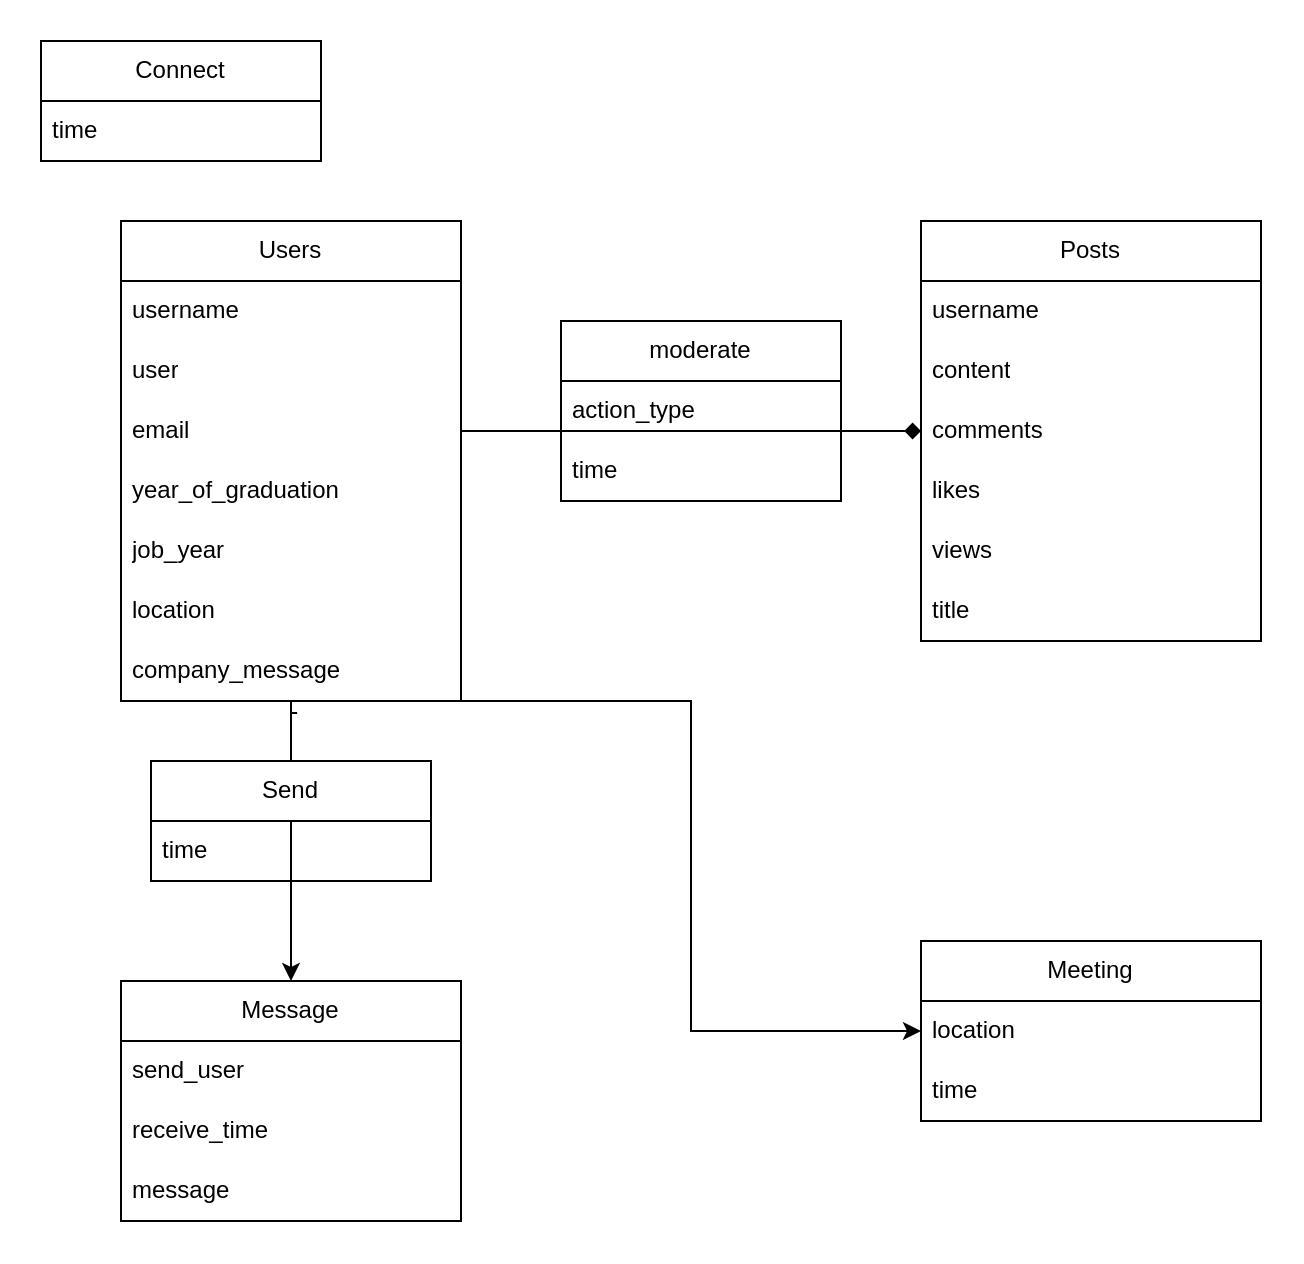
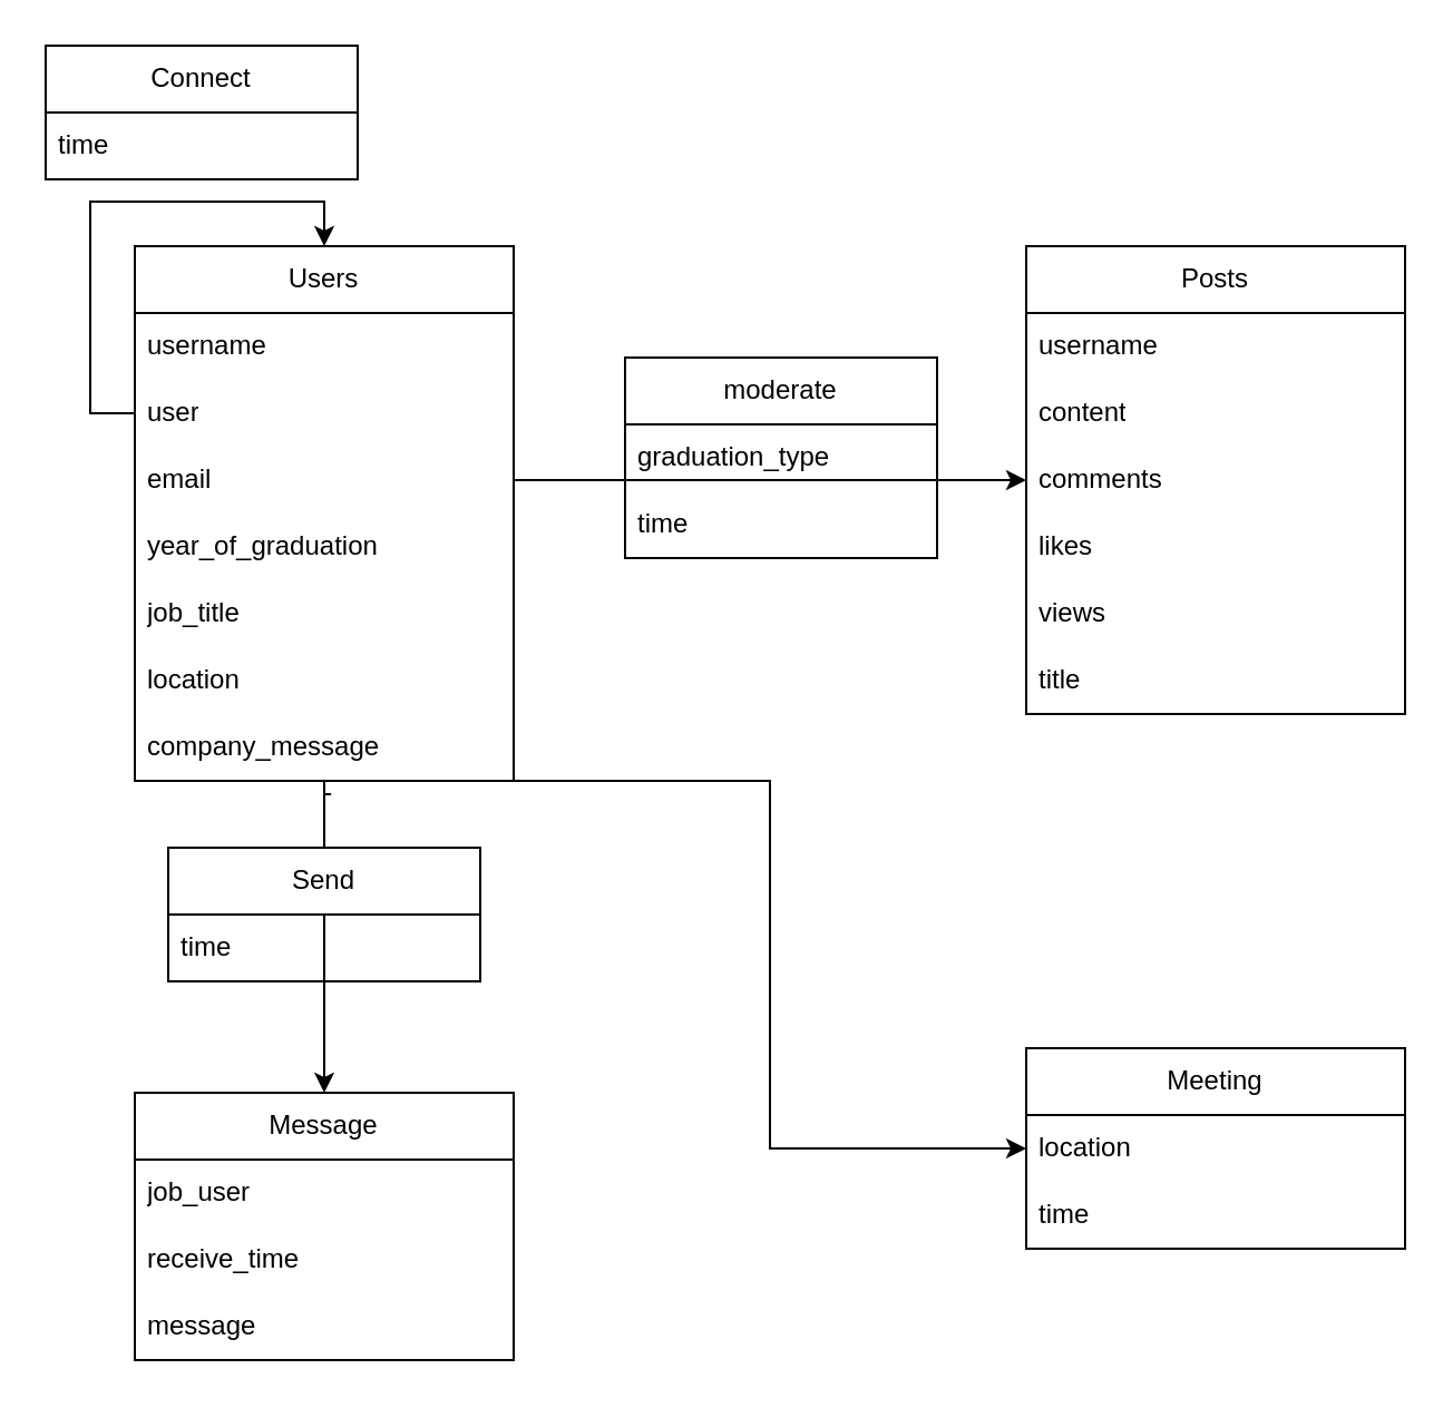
  <mxCell id="0" />
  <mxCell id="1" parent="0" />
  <mxCell id="2" style="edgeStyle=orthogonalEdgeStyle;rounded=0;orthogonalLoop=1;jettySize=auto;html=1;entryX=0.5;entryY=0;entryDx=0;entryDy=0;" edge="1" parent="1" source="3" target="12"><mxGeometry relative="1" as="geometry" /></mxCell>
  <mxCell id="3" value="Users" style="swimlane;fontStyle=0;childLayout=stackLayout;horizontal=1;startSize=30;horizontalStack=0;resizeParent=1;resizeParentMax=0;resizeLast=0;collapsible=1;marginBottom=0;whiteSpace=wrap;html=1;" vertex="1" parent="1"><mxGeometry x="60" y="110" width="170" height="240" as="geometry"><mxRectangle x="180" y="170" width="70" height="30" as="alternateBounds" /></mxGeometry></mxCell>
  <mxCell id="4" value="username" style="text;strokeColor=none;fillColor=none;align=left;verticalAlign=middle;spacingLeft=4;spacingRight=4;overflow=hidden;points=[[0,0.5],[1,0.5]];portConstraint=eastwest;rotatable=0;whiteSpace=wrap;html=1;" vertex="1" parent="3"><mxGeometry y="30" width="170" height="30" as="geometry" /></mxCell>
+ <mxCell id="5" style="edgeStyle=orthogonalEdgeStyle;rounded=0;orthogonalLoop=1;jettySize=auto;html=1;" edge="1" parent="3" source="6" target="3"><mxGeometry relative="1" as="geometry"><Array as="points"><mxPoint x="-20" y="75" /><mxPoint x="-20" y="-20" /><mxPoint x="85" y="-20" /></Array></mxGeometry></mxCell>
  <mxCell id="6" value="user" style="text;strokeColor=none;fillColor=none;align=left;verticalAlign=middle;spacingLeft=4;spacingRight=4;overflow=hidden;points=[[0,0.5],[1,0.5]];portConstraint=eastwest;rotatable=0;whiteSpace=wrap;html=1;" vertex="1" parent="3"><mxGeometry y="60" width="170" height="30" as="geometry" /></mxCell>
  <mxCell id="7" value="email" style="text;strokeColor=none;fillColor=none;align=left;verticalAlign=middle;spacingLeft=4;spacingRight=4;overflow=hidden;points=[[0,0.5],[1,0.5]];portConstraint=eastwest;rotatable=0;whiteSpace=wrap;html=1;" vertex="1" parent="3"><mxGeometry y="90" width="170" height="30" as="geometry" /></mxCell>
  <mxCell id="8" value="year_of_graduation" style="text;strokeColor=none;fillColor=none;align=left;verticalAlign=middle;spacingLeft=4;spacingRight=4;overflow=hidden;points=[[0,0.5],[1,0.5]];portConstraint=eastwest;rotatable=0;whiteSpace=wrap;html=1;" vertex="1" parent="3"><mxGeometry y="120" width="170" height="30" as="geometry" /></mxCell>
- <mxCell id="9" value="job_year" style="text;strokeColor=none;fillColor=none;align=left;verticalAlign=middle;spacingLeft=4;spacingRight=4;overflow=hidden;points=[[0,0.5],[1,0.5]];portConstraint=eastwest;rotatable=0;whiteSpace=wrap;html=1;" vertex="1" parent="3"><mxGeometry y="150" width="170" height="30" as="geometry" /></mxCell>
+ <mxCell id="9" value="job_title" style="text;strokeColor=none;fillColor=none;align=left;verticalAlign=middle;spacingLeft=4;spacingRight=4;overflow=hidden;points=[[0,0.5],[1,0.5]];portConstraint=eastwest;rotatable=0;whiteSpace=wrap;html=1;" vertex="1" parent="3"><mxGeometry y="150" width="170" height="30" as="geometry" /></mxCell>
  <mxCell id="10" value="location" style="text;strokeColor=none;fillColor=none;align=left;verticalAlign=middle;spacingLeft=4;spacingRight=4;overflow=hidden;points=[[0,0.5],[1,0.5]];portConstraint=eastwest;rotatable=0;whiteSpace=wrap;html=1;" vertex="1" parent="3"><mxGeometry y="180" width="170" height="30" as="geometry" /></mxCell>
  <mxCell id="11" value="company_message" style="text;strokeColor=none;fillColor=none;align=left;verticalAlign=middle;spacingLeft=4;spacingRight=4;overflow=hidden;points=[[0,0.5],[1,0.5]];portConstraint=eastwest;rotatable=0;whiteSpace=wrap;html=1;" vertex="1" parent="3"><mxGeometry y="210" width="170" height="30" as="geometry" /></mxCell>
  <mxCell id="12" value="Message" style="swimlane;fontStyle=0;childLayout=stackLayout;horizontal=1;startSize=30;horizontalStack=0;resizeParent=1;resizeParentMax=0;resizeLast=0;collapsible=1;marginBottom=0;whiteSpace=wrap;html=1;" vertex="1" parent="1"><mxGeometry x="60" y="490" width="170" height="120" as="geometry"><mxRectangle x="180" y="170" width="70" height="30" as="alternateBounds" /></mxGeometry></mxCell>
- <mxCell id="13" value="send_user" style="text;strokeColor=none;fillColor=none;align=left;verticalAlign=middle;spacingLeft=4;spacingRight=4;overflow=hidden;points=[[0,0.5],[1,0.5]];portConstraint=eastwest;rotatable=0;whiteSpace=wrap;html=1;" vertex="1" parent="12"><mxGeometry y="30" width="170" height="30" as="geometry" /></mxCell>
+ <mxCell id="13" value="job_user" style="text;strokeColor=none;fillColor=none;align=left;verticalAlign=middle;spacingLeft=4;spacingRight=4;overflow=hidden;points=[[0,0.5],[1,0.5]];portConstraint=eastwest;rotatable=0;whiteSpace=wrap;html=1;" vertex="1" parent="12"><mxGeometry y="30" width="170" height="30" as="geometry" /></mxCell>
  <mxCell id="14" value="receive_time" style="text;strokeColor=none;fillColor=none;align=left;verticalAlign=middle;spacingLeft=4;spacingRight=4;overflow=hidden;points=[[0,0.5],[1,0.5]];portConstraint=eastwest;rotatable=0;whiteSpace=wrap;html=1;" vertex="1" parent="12"><mxGeometry y="60" width="170" height="30" as="geometry" /></mxCell>
  <mxCell id="15" value="message" style="text;strokeColor=none;fillColor=none;align=left;verticalAlign=middle;spacingLeft=4;spacingRight=4;overflow=hidden;points=[[0,0.5],[1,0.5]];portConstraint=eastwest;rotatable=0;whiteSpace=wrap;html=1;" vertex="1" parent="12"><mxGeometry y="90" width="170" height="30" as="geometry" /></mxCell>
  <mxCell id="16" value="Posts" style="swimlane;fontStyle=0;childLayout=stackLayout;horizontal=1;startSize=30;horizontalStack=0;resizeParent=1;resizeParentMax=0;resizeLast=0;collapsible=1;marginBottom=0;whiteSpace=wrap;html=1;" vertex="1" parent="1"><mxGeometry x="460" y="110" width="170" height="210" as="geometry"><mxRectangle x="180" y="170" width="70" height="30" as="alternateBounds" /></mxGeometry></mxCell>
  <mxCell id="17" value="username" style="text;strokeColor=none;fillColor=none;align=left;verticalAlign=middle;spacingLeft=4;spacingRight=4;overflow=hidden;points=[[0,0.5],[1,0.5]];portConstraint=eastwest;rotatable=0;whiteSpace=wrap;html=1;" vertex="1" parent="16"><mxGeometry y="30" width="170" height="30" as="geometry" /></mxCell>
  <mxCell id="18" value="content" style="text;strokeColor=none;fillColor=none;align=left;verticalAlign=middle;spacingLeft=4;spacingRight=4;overflow=hidden;points=[[0,0.5],[1,0.5]];portConstraint=eastwest;rotatable=0;whiteSpace=wrap;html=1;" vertex="1" parent="16"><mxGeometry y="60" width="170" height="30" as="geometry" /></mxCell>
  <mxCell id="19" value="comments" style="text;strokeColor=none;fillColor=none;align=left;verticalAlign=middle;spacingLeft=4;spacingRight=4;overflow=hidden;points=[[0,0.5],[1,0.5]];portConstraint=eastwest;rotatable=0;whiteSpace=wrap;html=1;" vertex="1" parent="16"><mxGeometry y="90" width="170" height="30" as="geometry" /></mxCell>
  <mxCell id="20" value="likes" style="text;strokeColor=none;fillColor=none;align=left;verticalAlign=middle;spacingLeft=4;spacingRight=4;overflow=hidden;points=[[0,0.5],[1,0.5]];portConstraint=eastwest;rotatable=0;whiteSpace=wrap;html=1;" vertex="1" parent="16"><mxGeometry y="120" width="170" height="30" as="geometry" /></mxCell>
  <mxCell id="21" value="views" style="text;strokeColor=none;fillColor=none;align=left;verticalAlign=middle;spacingLeft=4;spacingRight=4;overflow=hidden;points=[[0,0.5],[1,0.5]];portConstraint=eastwest;rotatable=0;whiteSpace=wrap;html=1;" vertex="1" parent="16"><mxGeometry y="150" width="170" height="30" as="geometry" /></mxCell>
  <mxCell id="22" value="title" style="text;strokeColor=none;fillColor=none;align=left;verticalAlign=middle;spacingLeft=4;spacingRight=4;overflow=hidden;points=[[0,0.5],[1,0.5]];portConstraint=eastwest;rotatable=0;whiteSpace=wrap;html=1;" vertex="1" parent="16"><mxGeometry y="180" width="170" height="30" as="geometry" /></mxCell>
  <mxCell id="23" value="Meeting" style="swimlane;fontStyle=0;childLayout=stackLayout;horizontal=1;startSize=30;horizontalStack=0;resizeParent=1;resizeParentMax=0;resizeLast=0;collapsible=1;marginBottom=0;whiteSpace=wrap;html=1;" vertex="1" parent="1"><mxGeometry x="460" y="470" width="170" height="90" as="geometry"><mxRectangle x="180" y="170" width="70" height="30" as="alternateBounds" /></mxGeometry></mxCell>
  <mxCell id="24" value="location" style="text;strokeColor=none;fillColor=none;align=left;verticalAlign=middle;spacingLeft=4;spacingRight=4;overflow=hidden;points=[[0,0.5],[1,0.5]];portConstraint=eastwest;rotatable=0;whiteSpace=wrap;html=1;" vertex="1" parent="23"><mxGeometry y="30" width="170" height="30" as="geometry" /></mxCell>
  <mxCell id="25" value="time" style="text;strokeColor=none;fillColor=none;align=left;verticalAlign=middle;spacingLeft=4;spacingRight=4;overflow=hidden;points=[[0,0.5],[1,0.5]];portConstraint=eastwest;rotatable=0;whiteSpace=wrap;html=1;" vertex="1" parent="23"><mxGeometry y="60" width="170" height="30" as="geometry" /></mxCell>
- <mxCell id="26" style="edgeStyle=orthogonalEdgeStyle;rounded=0;orthogonalLoop=1;jettySize=auto;html=1;entryX=0;entryY=0.5;entryDx=0;entryDy=0;endArrow=diamond;" edge="1" parent="1" source="7" target="16"><mxGeometry relative="1" as="geometry" /></mxCell>
+ <mxCell id="26" style="edgeStyle=orthogonalEdgeStyle;rounded=0;orthogonalLoop=1;jettySize=auto;html=1;entryX=0;entryY=0.5;entryDx=0;entryDy=0;" edge="1" parent="1" source="7" target="16"><mxGeometry relative="1" as="geometry" /></mxCell>
  <mxCell id="27" value="Send" style="swimlane;fontStyle=0;childLayout=stackLayout;horizontal=1;startSize=30;horizontalStack=0;resizeParent=1;resizeParentMax=0;resizeLast=0;collapsible=1;marginBottom=0;whiteSpace=wrap;html=1;" vertex="1" parent="1"><mxGeometry x="75" y="380" width="140" height="60" as="geometry" /></mxCell>
  <mxCell id="28" value="time" style="text;strokeColor=none;fillColor=none;align=left;verticalAlign=middle;spacingLeft=4;spacingRight=4;overflow=hidden;points=[[0,0.5],[1,0.5]];portConstraint=eastwest;rotatable=0;whiteSpace=wrap;html=1;" vertex="1" parent="27"><mxGeometry y="30" width="140" height="30" as="geometry" /></mxCell>
  <mxCell id="29" value="moderate" style="swimlane;fontStyle=0;childLayout=stackLayout;horizontal=1;startSize=30;horizontalStack=0;resizeParent=1;resizeParentMax=0;resizeLast=0;collapsible=1;marginBottom=0;whiteSpace=wrap;html=1;" vertex="1" parent="1"><mxGeometry x="280" y="160" width="140" height="90" as="geometry" /></mxCell>
- <mxCell id="30" value="action_type" style="text;strokeColor=none;fillColor=none;align=left;verticalAlign=middle;spacingLeft=4;spacingRight=4;overflow=hidden;points=[[0,0.5],[1,0.5]];portConstraint=eastwest;rotatable=0;whiteSpace=wrap;html=1;" vertex="1" parent="29"><mxGeometry y="30" width="140" height="30" as="geometry" /></mxCell>
+ <mxCell id="30" value="graduation_type" style="text;strokeColor=none;fillColor=none;align=left;verticalAlign=middle;spacingLeft=4;spacingRight=4;overflow=hidden;points=[[0,0.5],[1,0.5]];portConstraint=eastwest;rotatable=0;whiteSpace=wrap;html=1;" vertex="1" parent="29"><mxGeometry y="30" width="140" height="30" as="geometry" /></mxCell>
  <mxCell id="31" value="time" style="text;strokeColor=none;fillColor=none;align=left;verticalAlign=middle;spacingLeft=4;spacingRight=4;overflow=hidden;points=[[0,0.5],[1,0.5]];portConstraint=eastwest;rotatable=0;whiteSpace=wrap;html=1;" vertex="1" parent="29"><mxGeometry y="60" width="140" height="30" as="geometry" /></mxCell>
  <mxCell id="32" value="Connect" style="swimlane;fontStyle=0;childLayout=stackLayout;horizontal=1;startSize=30;horizontalStack=0;resizeParent=1;resizeParentMax=0;resizeLast=0;collapsible=1;marginBottom=0;whiteSpace=wrap;html=1;" vertex="1" parent="1"><mxGeometry x="20" y="20" width="140" height="60" as="geometry" /></mxCell>
  <mxCell id="33" value="time" style="text;strokeColor=none;fillColor=none;align=left;verticalAlign=middle;spacingLeft=4;spacingRight=4;overflow=hidden;points=[[0,0.5],[1,0.5]];portConstraint=eastwest;rotatable=0;whiteSpace=wrap;html=1;" vertex="1" parent="32"><mxGeometry y="30" width="140" height="30" as="geometry" /></mxCell>
  <mxCell id="34" style="edgeStyle=orthogonalEdgeStyle;rounded=0;orthogonalLoop=1;jettySize=auto;html=1;exitX=0.518;exitY=1.2;exitDx=0;exitDy=0;exitPerimeter=0;" edge="1" parent="1" source="11"><mxGeometry relative="1" as="geometry"><mxPoint x="145" y="340" as="sourcePoint" /><mxPoint x="460" y="515" as="targetPoint" /><Array as="points"><mxPoint x="145" y="356" /><mxPoint x="145" y="350" /><mxPoint x="345" y="350" /><mxPoint x="345" y="515" /></Array></mxGeometry></mxCell>
